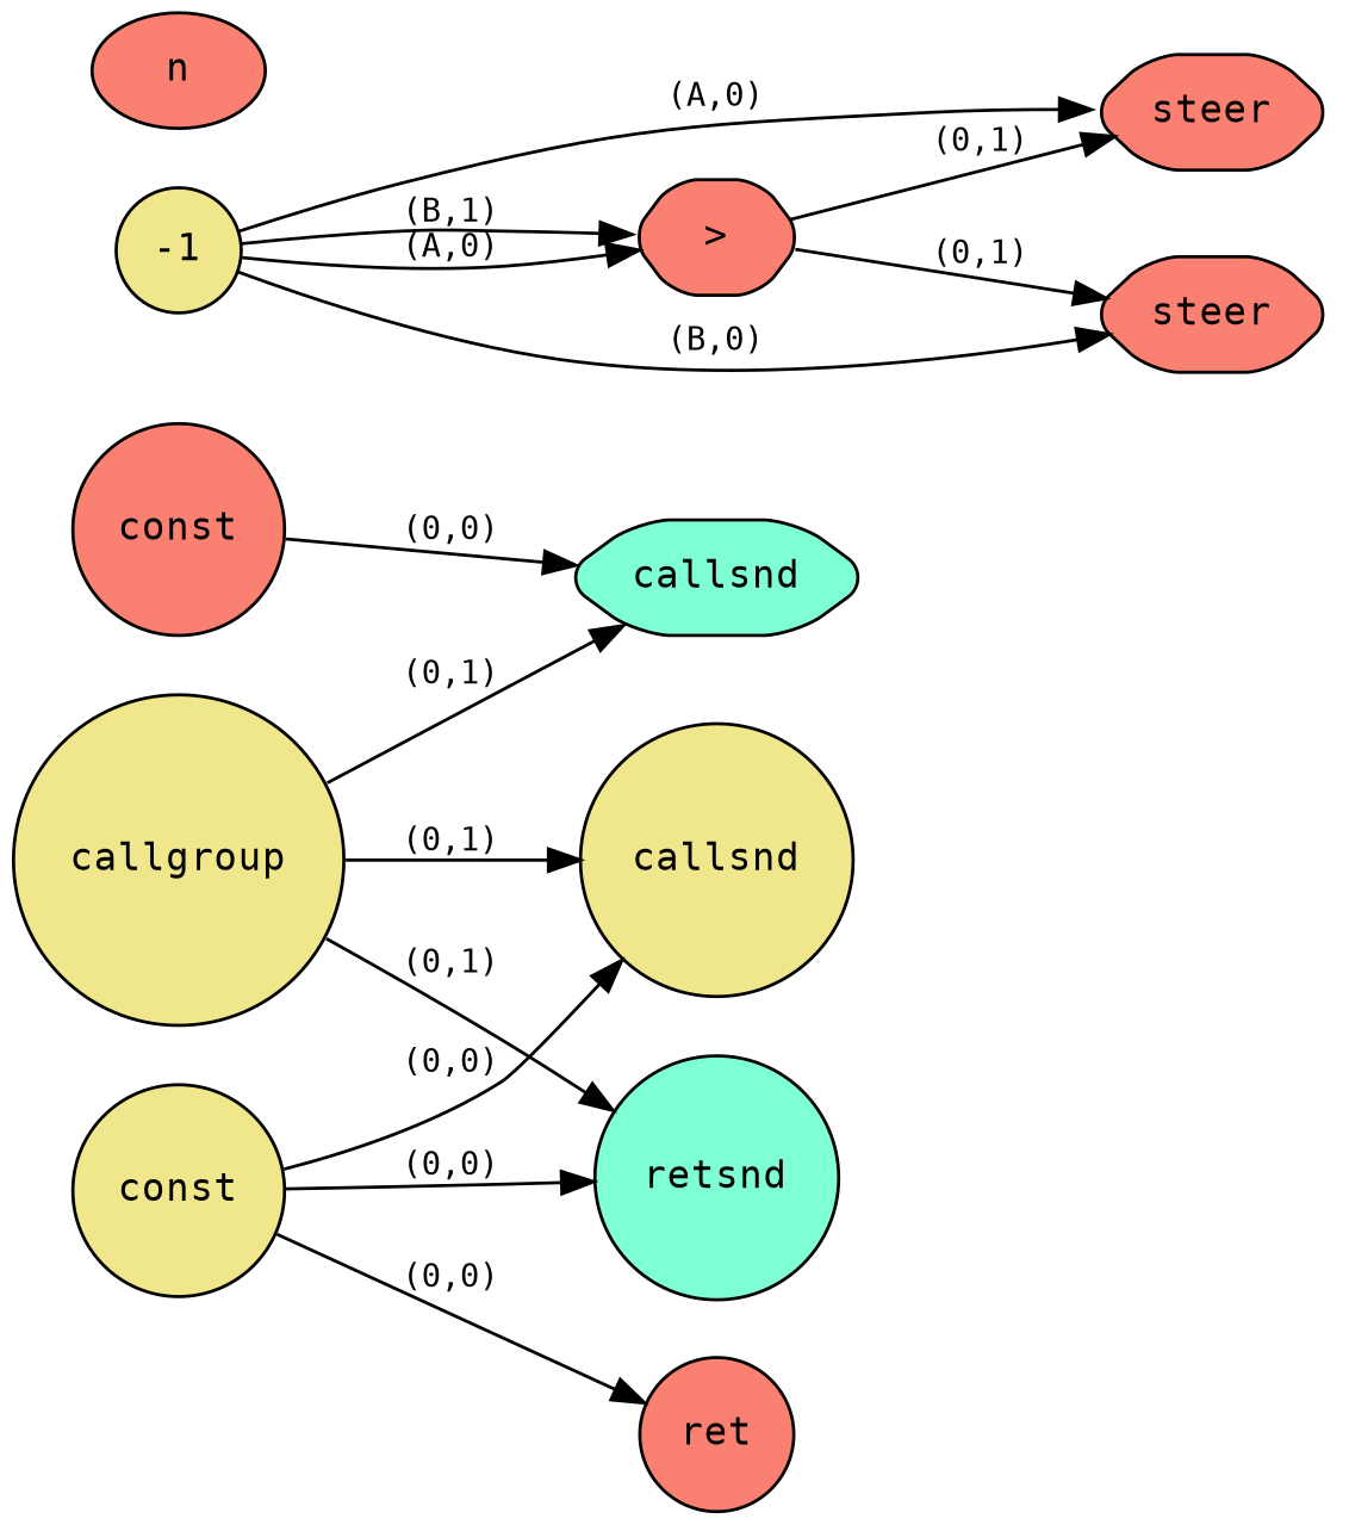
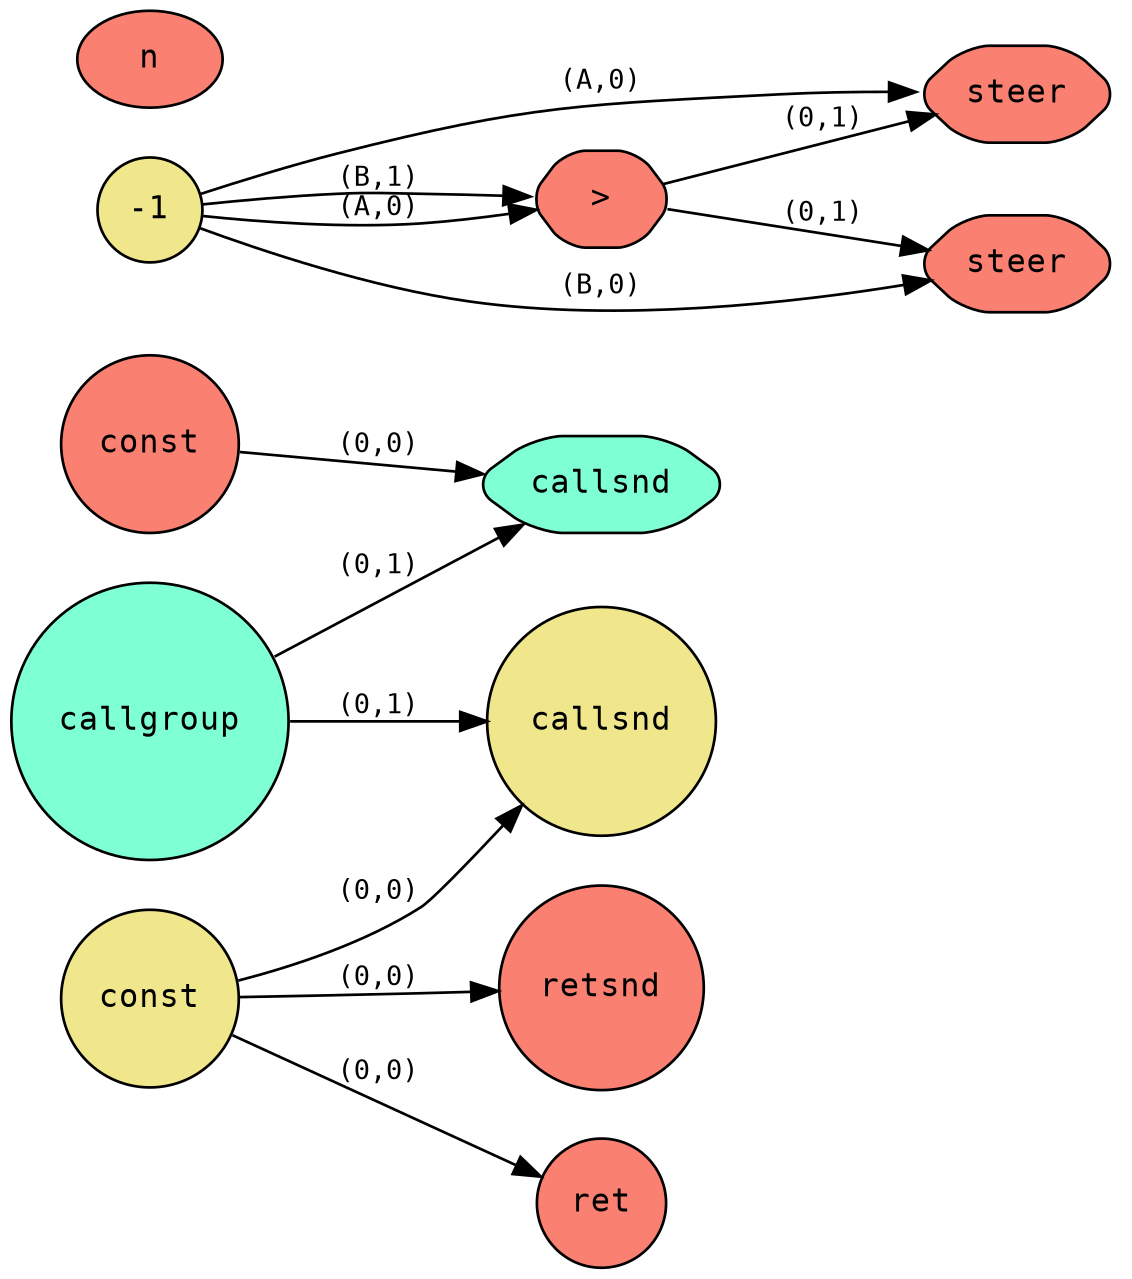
  digraph {
    fontname="DejaVu Sans Mono"
    rankdir=LR
    node [fillcolor=salmon fontname="DejaVu Sans Mono" fontsize=12 shape=circle style="rounded,filled"]
    edge [fontname="DejaVu Sans Mono" fontsize=10]
    n1 [label=const]
    n2 [fillcolor=aquamarine label=callsnd shape=hexagon]
    n3 [fillcolor=khaki label=const]
    n4 [fillcolor=khaki label=callsnd]
-   n5 [fillcolor=aquamarine label=retsnd]
+   n5 [label=retsnd]
    n6 [label=ret]
-   n7 [fillcolor=khaki label=callgroup]
+   n7 [fillcolor=aquamarine label=callgroup]
    n8 [label=">" shape=hexagon]
    n9 [label=steer shape=hexagon]
    n10 [label=steer shape=hexagon]
    n [shape=ellipse]
    -1 [fillcolor=khaki]
    n1 -> n2 [label="(0,0)"]
    n3 -> n4 [label="(0,0)"]
    n3 -> n5 [label="(0,0)"]
    n3 -> n6 [label="(0,0)"]
    n7 -> n2 [label="(0,1)"]
    n7 -> n4 [label="(0,1)"]
-   n7 -> n5 [label="(0,1)"]
    n8 -> n9 [label="(0,1)"]
    n8 -> n10 [label="(0,1)"]
    -1 -> n8 [label="(A,0)"]
    -1 -> n8 [label="(B,1)"]
    -1 -> n9 [label="(A,0)"]
    -1 -> n10 [label="(B,0)"]
  }
